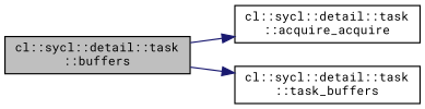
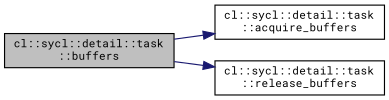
  digraph {
    fontname="Roboto Mono"
    rankdir=LR
    node [color=black fontname="Roboto Mono" fontsize=10 shape=record]
    edge [color=midnightblue fontname="Roboto Mono" fontsize=10 labelfontname=Helvetica labelfontsize=10 style=solid]
    n1 [fillcolor=grey75 fontcolor=black height=0.2 label="cl::sycl::detail::task\l::buffers" style=filled width=0.4]
-   n2 [height=0.2 label="cl::sycl::detail::task\l::acquire_acquire" width=0.4]
-   n3 [height=0.2 label="cl::sycl::detail::task\l::task_buffers" width=0.4]
+   n2 [height=0.2 label="cl::sycl::detail::task\l::acquire_buffers" width=0.4]
+   n3 [height=0.2 label="cl::sycl::detail::task\l::release_buffers" width=0.4]
    n1 -> n2
    n1 -> n3
  }
